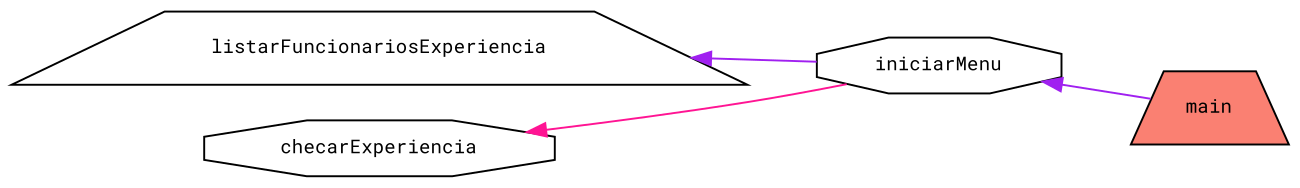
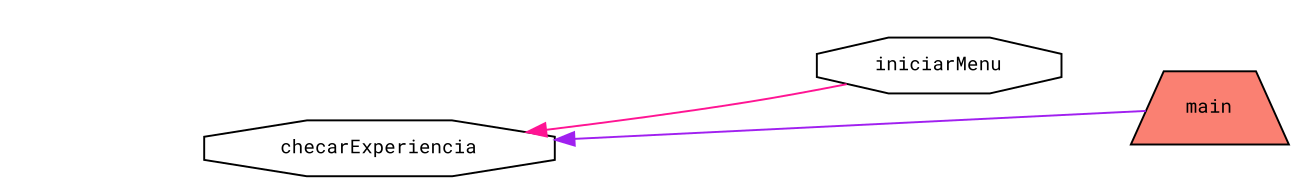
  digraph {
    fontname="Roboto Mono"
    rankdir=LR
    node [color=black fillcolor=white fontname="Roboto Mono" fontsize=10 shape=octagon style=filled]
    edge [color=purple dir=back fontname="Roboto Mono" fontsize=10 labelfontname=Helvetica labelfontsize=10 style=solid]
    n1 [fontcolor=black height=0.2 label=checarExperiencia width=0.4]
    n2 [height=0.2 label=iniciarMenu width=0.4]
-   n3 [height=0.2 label=listarFuncionariosExperiencia shape=trapezium width=0.4]
    n4 [fillcolor=salmon height=0.2 label=main shape=trapezium width=0.4]
    n1 -> n2 [color=deeppink]
-   n2 -> n4
-   n3 -> n2
+   n1 -> n4
  }
